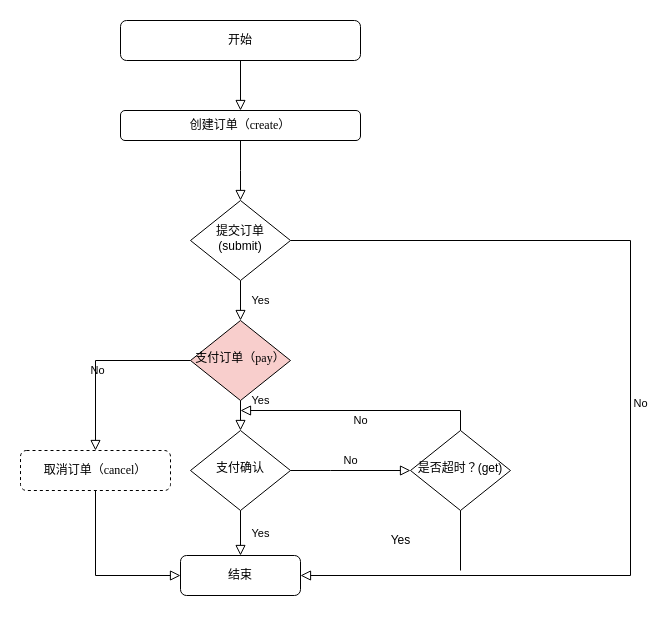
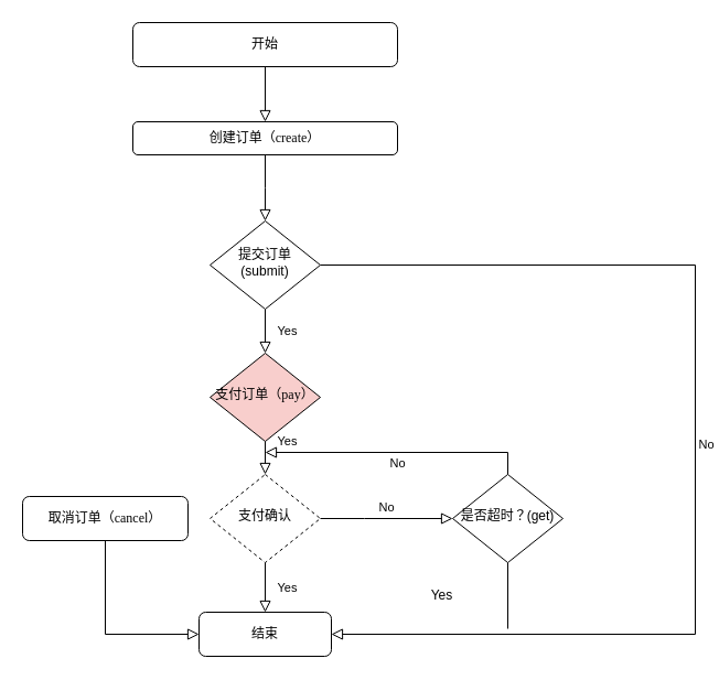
  <mxCell id="0" />
  <mxCell id="1" parent="0" />
  <mxCell id="2" value="" style="rounded=0;html=1;jettySize=auto;orthogonalLoop=1;fontSize=11;endArrow=block;endFill=0;endSize=8;strokeWidth=1;shadow=0;labelBackgroundColor=none;edgeStyle=orthogonalEdgeStyle;entryX=0.5;entryY=0;entryDx=0;entryDy=0;" parent="1" source="3" edge="1"><mxGeometry relative="1" as="geometry"><mxPoint x="240" y="200" as="targetPoint" /></mxGeometry></mxCell>
  <mxCell id="3" value="创建订单（&lt;a id=&quot;order__create_order&quot; style=&quot;font-family: &amp;#34;microsoft yahei&amp;#34; ; margin: 0px ; padding: 0px ; background-repeat: no-repeat ; outline: none&quot;&gt;create&lt;/a&gt;）" style="rounded=1;whiteSpace=wrap;html=1;fontSize=12;glass=0;strokeWidth=1;shadow=0;" parent="1" vertex="1"><mxGeometry x="120" y="110" width="240" height="30" as="geometry" /></mxCell>
  <mxCell id="4" value="Yes" style="rounded=0;html=1;jettySize=auto;orthogonalLoop=1;fontSize=11;endArrow=block;endFill=0;endSize=8;strokeWidth=1;shadow=0;labelBackgroundColor=none;edgeStyle=orthogonalEdgeStyle;entryX=0.5;entryY=0;entryDx=0;entryDy=0;" parent="1" source="6" target="12" edge="1"><mxGeometry y="20" relative="1" as="geometry"><mxPoint as="offset" /><mxPoint x="240" y="330" as="targetPoint" /><Array as="points"><mxPoint x="240" y="310" /></Array></mxGeometry></mxCell>
  <mxCell id="5" value="No" style="edgeStyle=orthogonalEdgeStyle;rounded=0;html=1;jettySize=auto;orthogonalLoop=1;fontSize=11;endArrow=block;endFill=0;endSize=8;strokeWidth=1;shadow=0;labelBackgroundColor=none;entryX=1;entryY=0.5;entryDx=0;entryDy=0;" parent="1" source="6" target="8" edge="1"><mxGeometry y="10" relative="1" as="geometry"><mxPoint as="offset" /><mxPoint x="560" y="240" as="targetPoint" /><Array as="points"><mxPoint x="630" y="240" /><mxPoint x="630" y="575" /></Array></mxGeometry></mxCell>
  <mxCell id="6" value="提交订单(submit)" style="rhombus;whiteSpace=wrap;html=1;shadow=0;fontFamily=Helvetica;fontSize=12;align=center;strokeWidth=1;spacing=6;spacingTop=-4;" parent="1" vertex="1"><mxGeometry x="190" y="200" width="100" height="80" as="geometry" /></mxCell>
- <mxCell id="7" value="支付确认" style="rhombus;whiteSpace=wrap;html=1;shadow=0;fontFamily=Helvetica;fontSize=12;align=center;strokeWidth=1;spacing=6;spacingTop=-4;" parent="1" vertex="1"><mxGeometry x="190" y="430" width="100" height="80" as="geometry" /></mxCell>
+ <mxCell id="7" value="支付确认" style="rhombus;whiteSpace=wrap;html=1;shadow=0;fontFamily=Helvetica;fontSize=12;align=center;strokeWidth=1;spacing=6;spacingTop=-4;dashed=1;" parent="1" vertex="1"><mxGeometry x="190" y="430" width="100" height="80" as="geometry" /></mxCell>
  <mxCell id="8" value="结束" style="rounded=1;whiteSpace=wrap;html=1;fontSize=12;glass=0;strokeWidth=1;shadow=0;" parent="1" vertex="1"><mxGeometry x="180" y="555" width="120" height="40" as="geometry" /></mxCell>
  <mxCell id="9" value="开始" style="rounded=1;whiteSpace=wrap;html=1;fontSize=12;glass=0;strokeWidth=1;shadow=0;" vertex="1" parent="1"><mxGeometry x="120" y="20" width="240" height="40" as="geometry" /></mxCell>
  <mxCell id="10" value="" style="rounded=0;html=1;jettySize=auto;orthogonalLoop=1;fontSize=11;endArrow=block;endFill=0;endSize=8;strokeWidth=1;shadow=0;labelBackgroundColor=none;edgeStyle=orthogonalEdgeStyle;exitX=0.5;exitY=1;exitDx=0;exitDy=0;entryX=0.5;entryY=0;entryDx=0;entryDy=0;" edge="1" parent="1" source="9" target="3"><mxGeometry relative="1" as="geometry"><mxPoint x="255" y="130" as="sourcePoint" /><mxPoint x="520" y="90" as="targetPoint" /></mxGeometry></mxCell>
  <mxCell id="11" value="Yes" style="rounded=0;html=1;jettySize=auto;orthogonalLoop=1;fontSize=11;endArrow=block;endFill=0;endSize=8;strokeWidth=1;shadow=0;labelBackgroundColor=none;edgeStyle=orthogonalEdgeStyle;entryX=0.5;entryY=0;entryDx=0;entryDy=0;exitX=0.5;exitY=1;exitDx=0;exitDy=0;" edge="1" parent="1" target="7"><mxGeometry y="20" relative="1" as="geometry"><mxPoint as="offset" /><mxPoint x="240" y="370" as="sourcePoint" /><mxPoint x="250" y="340" as="targetPoint" /><Array as="points"><mxPoint x="240" y="400" /><mxPoint x="240" y="400" /></Array></mxGeometry></mxCell>
  <mxCell id="12" value="支付订单（&lt;font face=&quot;microsoft yahei&quot;&gt;pay&lt;/font&gt;）" style="rhombus;whiteSpace=wrap;html=1;shadow=0;fontFamily=Helvetica;fontSize=12;align=center;strokeWidth=1;spacing=6;spacingTop=-4;fillColor=#f8cecc;" vertex="1" parent="1"><mxGeometry x="190" y="320" width="100" height="80" as="geometry" /></mxCell>
- <mxCell id="13" value="No" style="edgeStyle=orthogonalEdgeStyle;rounded=0;html=1;jettySize=auto;orthogonalLoop=1;fontSize=11;endArrow=block;endFill=0;endSize=8;strokeWidth=1;shadow=0;labelBackgroundColor=none;exitX=0;exitY=0.5;exitDx=0;exitDy=0;entryX=0.5;entryY=0;entryDx=0;entryDy=0;" edge="1" parent="1" source="12" target="14"><mxGeometry y="10" relative="1" as="geometry"><mxPoint as="offset" /><mxPoint x="300" y="250" as="sourcePoint" /><mxPoint x="110" y="420" as="targetPoint" /><Array as="points"><mxPoint x="95" y="360" /></Array></mxGeometry></mxCell>
- <mxCell id="14" value="取消订单（&lt;a id=&quot;order__create_order&quot; style=&quot;font-family: &amp;#34;microsoft yahei&amp;#34; ; margin: 0px ; padding: 0px ; background-repeat: no-repeat ; outline: none&quot;&gt;cancel&lt;/a&gt;）" style="rounded=1;whiteSpace=wrap;html=1;fontSize=12;glass=0;strokeWidth=1;shadow=0;dashed=1;" vertex="1" parent="1"><mxGeometry y="450" width="150" height="40" as="geometry" x="20" /></mxCell>
+ <mxCell id="14" value="取消订单（&lt;a id=&quot;order__create_order&quot; style=&quot;font-family: &amp;#34;microsoft yahei&amp;#34; ; margin: 0px ; padding: 0px ; background-repeat: no-repeat ; outline: none&quot;&gt;cancel&lt;/a&gt;）" style="rounded=1;whiteSpace=wrap;html=1;fontSize=12;glass=0;strokeWidth=1;shadow=0;" vertex="1" parent="1"><mxGeometry y="450" width="150" height="40" as="geometry" x="20" /></mxCell>
  <mxCell id="15" value="Yes" style="rounded=0;html=1;jettySize=auto;orthogonalLoop=1;fontSize=11;endArrow=block;endFill=0;endSize=8;strokeWidth=1;shadow=0;labelBackgroundColor=none;edgeStyle=orthogonalEdgeStyle;" edge="1" parent="1" source="7" target="8"><mxGeometry y="20" relative="1" as="geometry"><mxPoint as="offset" /><mxPoint x="250" y="380" as="sourcePoint" /><mxPoint x="250" y="440" as="targetPoint" /><Array as="points"><mxPoint x="240" y="510" /></Array></mxGeometry></mxCell>
  <mxCell id="16" value="" style="rounded=0;html=1;jettySize=auto;orthogonalLoop=1;fontSize=11;endArrow=block;endFill=0;endSize=8;strokeWidth=1;shadow=0;labelBackgroundColor=none;edgeStyle=orthogonalEdgeStyle;entryX=0;entryY=0.5;entryDx=0;entryDy=0;exitX=0.5;exitY=1;exitDx=0;exitDy=0;" edge="1" parent="1" source="14" target="8"><mxGeometry relative="1" as="geometry"><mxPoint x="250" y="160" as="sourcePoint" /><mxPoint x="250" y="210" as="targetPoint" /><Array as="points"><mxPoint x="95" y="575" /></Array></mxGeometry></mxCell>
  <mxCell id="17" value="是否超时？(get)" style="rhombus;whiteSpace=wrap;html=1;shadow=0;fontFamily=Helvetica;fontSize=12;align=center;strokeWidth=1;spacing=6;spacingTop=-4;" vertex="1" parent="1"><mxGeometry x="410" y="430" width="100" height="80" as="geometry" /></mxCell>
  <mxCell id="18" value="" style="endArrow=none;html=1;entryX=0.5;entryY=1;entryDx=0;entryDy=0;" edge="1" parent="1" target="17"><mxGeometry width="50" height="50" relative="1" as="geometry"><mxPoint x="460" y="570" as="sourcePoint" /><mxPoint x="460" y="490" as="targetPoint" /></mxGeometry></mxCell>
  <mxCell id="19" value="Yes" style="text;html=1;align=center;verticalAlign=middle;resizable=0;points=[];autosize=1;" vertex="1" parent="1"><mxGeometry x="380" y="530" width="40" height="20" as="geometry" /></mxCell>
  <mxCell id="20" value="No" style="edgeStyle=orthogonalEdgeStyle;rounded=0;html=1;jettySize=auto;orthogonalLoop=1;fontSize=11;endArrow=block;endFill=0;endSize=8;strokeWidth=1;shadow=0;labelBackgroundColor=none;exitX=0.5;exitY=0;exitDx=0;exitDy=0;" edge="1" parent="1" source="17"><mxGeometry y="10" relative="1" as="geometry"><mxPoint as="offset" /><mxPoint x="200" y="370" as="sourcePoint" /><mxPoint x="240" y="410" as="targetPoint" /><Array as="points"><mxPoint x="460" y="430" /><mxPoint x="460" y="410" /></Array></mxGeometry></mxCell>
  <mxCell id="21" value="No" style="edgeStyle=orthogonalEdgeStyle;rounded=0;html=1;jettySize=auto;orthogonalLoop=1;fontSize=11;endArrow=block;endFill=0;endSize=8;strokeWidth=1;shadow=0;labelBackgroundColor=none;exitX=1;exitY=0.5;exitDx=0;exitDy=0;entryX=0;entryY=0.5;entryDx=0;entryDy=0;" edge="1" parent="1" source="7" target="17"><mxGeometry y="10" relative="1" as="geometry"><mxPoint as="offset" /><mxPoint x="400" y="440" as="sourcePoint" /><mxPoint x="250" y="420" as="targetPoint" /><Array as="points"><mxPoint x="330" y="470" /><mxPoint x="330" y="470" /></Array></mxGeometry></mxCell>
